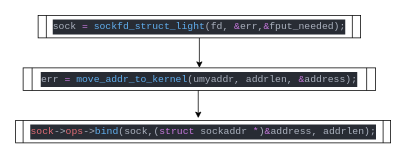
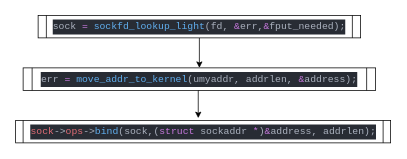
  <mxCell id="0" />
  <mxCell id="1" parent="0" />
  <mxCell id="2" style="edgeStyle=orthogonalEdgeStyle;rounded=0;orthogonalLoop=1;jettySize=auto;html=1;exitX=0.5;exitY=1;exitDx=0;exitDy=0;" edge="1" parent="1" source="3" target="5"><mxGeometry relative="1" as="geometry" /></mxCell>
- <mxCell id="3" value="&lt;div style=&quot;color: rgb(171 , 178 , 191) ; background-color: rgb(40 , 44 , 52) ; font-family: &amp;#34;monaco&amp;#34; , &amp;#34;menlo&amp;#34; , &amp;#34;monaco&amp;#34; , &amp;#34;courier new&amp;#34; , monospace ; font-size: 13px ; line-height: 20px&quot;&gt;sock &lt;span style=&quot;color: #c678dd&quot;&gt;=&lt;/span&gt; &lt;span style=&quot;color: #61afef&quot;&gt;sockfd_struct_light&lt;/span&gt;(fd, &lt;span style=&quot;color: #c678dd&quot;&gt;&amp;amp;&lt;/span&gt;err,&lt;span style=&quot;color: #c678dd&quot;&gt;&amp;amp;&lt;/span&gt;fput_needed);&lt;/div&gt;" style="shape=process;whiteSpace=wrap;html=1;backgroundOutline=1;size=0.025;" vertex="1" parent="1"><mxGeometry x="50" y="20" width="430" height="30" as="geometry" /></mxCell>
+ <mxCell id="3" value="&lt;div style=&quot;color: rgb(171 , 178 , 191) ; background-color: rgb(40 , 44 , 52) ; font-family: &amp;#34;monaco&amp;#34; , &amp;#34;menlo&amp;#34; , &amp;#34;monaco&amp;#34; , &amp;#34;courier new&amp;#34; , monospace ; font-size: 13px ; line-height: 20px&quot;&gt;sock &lt;span style=&quot;color: #c678dd&quot;&gt;=&lt;/span&gt; &lt;span style=&quot;color: #61afef&quot;&gt;sockfd_lookup_light&lt;/span&gt;(fd, &lt;span style=&quot;color: #c678dd&quot;&gt;&amp;amp;&lt;/span&gt;err,&lt;span style=&quot;color: #c678dd&quot;&gt;&amp;amp;&lt;/span&gt;fput_needed);&lt;/div&gt;" style="shape=process;whiteSpace=wrap;html=1;backgroundOutline=1;size=0.025;" vertex="1" parent="1"><mxGeometry x="50" y="20" width="430" height="30" as="geometry" /></mxCell>
  <mxCell id="4" style="edgeStyle=orthogonalEdgeStyle;rounded=0;orthogonalLoop=1;jettySize=auto;html=1;exitX=0.5;exitY=1;exitDx=0;exitDy=0;entryX=0.487;entryY=-0.1;entryDx=0;entryDy=0;entryPerimeter=0;" edge="1" parent="1" source="5" target="6"><mxGeometry relative="1" as="geometry" /></mxCell>
  <mxCell id="5" value="&lt;div style=&quot;color: rgb(171 , 178 , 191) ; background-color: rgb(40 , 44 , 52) ; font-family: &amp;#34;monaco&amp;#34; , &amp;#34;menlo&amp;#34; , &amp;#34;monaco&amp;#34; , &amp;#34;courier new&amp;#34; , monospace ; font-size: 13px ; line-height: 20px&quot;&gt;&lt;div style=&quot;font-family: &amp;#34;monaco&amp;#34; , &amp;#34;menlo&amp;#34; , &amp;#34;monaco&amp;#34; , &amp;#34;courier new&amp;#34; , monospace ; line-height: 20px&quot;&gt;err &lt;span style=&quot;color: #c678dd&quot;&gt;=&lt;/span&gt; &lt;span style=&quot;color: #61afef&quot;&gt;move_addr_to_kernel&lt;/span&gt;(umyaddr, addrlen, &lt;span style=&quot;color: #c678dd&quot;&gt;&amp;amp;&lt;/span&gt;address);&lt;/div&gt;&lt;/div&gt;" style="shape=process;whiteSpace=wrap;html=1;backgroundOutline=1;size=0.025;" vertex="1" parent="1"><mxGeometry x="30" y="90" width="470" height="30" as="geometry" /></mxCell>
  <mxCell id="6" value="&lt;div style=&quot;color: rgb(171 , 178 , 191) ; background-color: rgb(40 , 44 , 52) ; font-family: &amp;#34;monaco&amp;#34; , &amp;#34;menlo&amp;#34; , &amp;#34;monaco&amp;#34; , &amp;#34;courier new&amp;#34; , monospace ; font-size: 13px ; line-height: 20px&quot;&gt;&lt;div style=&quot;font-family: &amp;#34;monaco&amp;#34; , &amp;#34;menlo&amp;#34; , &amp;#34;monaco&amp;#34; , &amp;#34;courier new&amp;#34; , monospace ; line-height: 20px&quot;&gt;&lt;div style=&quot;font-family: &amp;#34;monaco&amp;#34; , &amp;#34;menlo&amp;#34; , &amp;#34;monaco&amp;#34; , &amp;#34;courier new&amp;#34; , monospace ; line-height: 20px&quot;&gt;&lt;div&gt;&lt;span style=&quot;color: #e06c75&quot;&gt;sock&lt;/span&gt;-&amp;gt;&lt;span style=&quot;color: #e06c75&quot;&gt;ops&lt;/span&gt;-&amp;gt;&lt;span style=&quot;color: #61afef&quot;&gt;bind&lt;/span&gt;(sock,(&lt;span style=&quot;color: rgb(198 , 120 , 221)&quot;&gt;struct&lt;/span&gt; sockaddr &lt;span style=&quot;color: rgb(198 , 120 , 221)&quot;&gt;*&lt;/span&gt;)&lt;span style=&quot;color: rgb(198 , 120 , 221)&quot;&gt;&amp;amp;&lt;/span&gt;address, addrlen);&lt;/div&gt;&lt;/div&gt;&lt;/div&gt;&lt;/div&gt;" style="shape=process;whiteSpace=wrap;html=1;backgroundOutline=1;size=0.019;" vertex="1" parent="1"><mxGeometry x="20" y="160" width="500" height="30" as="geometry" /></mxCell>
